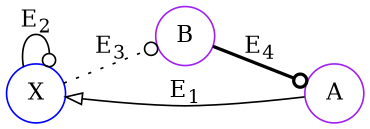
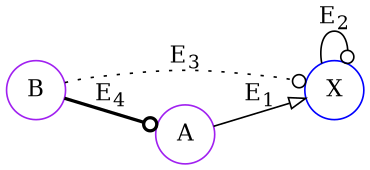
  digraph {
    rankdir=LR
    node [color=purple shape=circle]
    edge [arrowhead=odot style=solid]
    X [color=blue]
    A
    B
    X -> X [label=<E<sub>2</sub>>]
-   X -> B [label=<E<sub>3</sub>> style=dotted]
+   B -> X [label=<E<sub>3</sub>> style=dotted]
    A -> X [arrowhead=onormal label=<E<sub>1</sub>>]
    B -> A [label=<E<sub>4</sub>> style=bold]
  }
